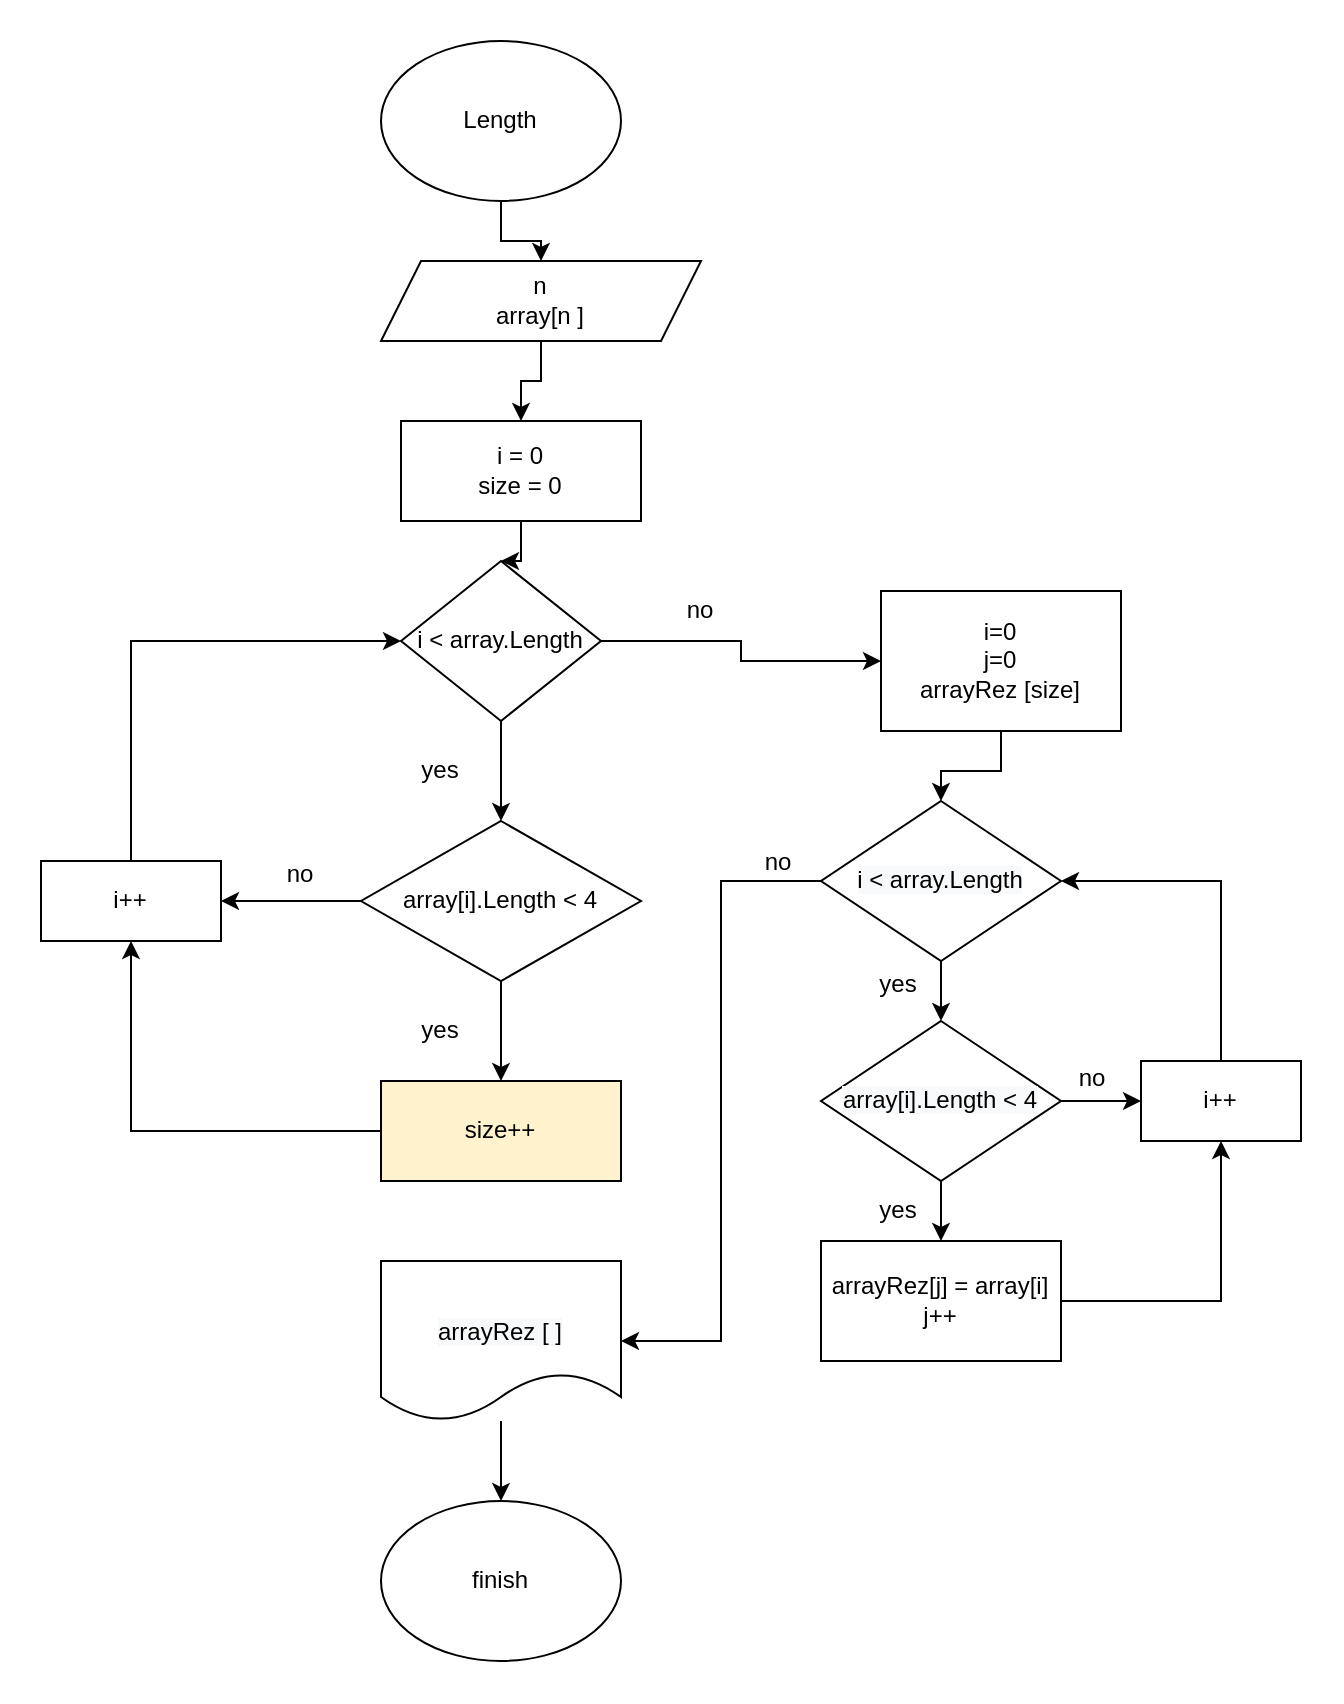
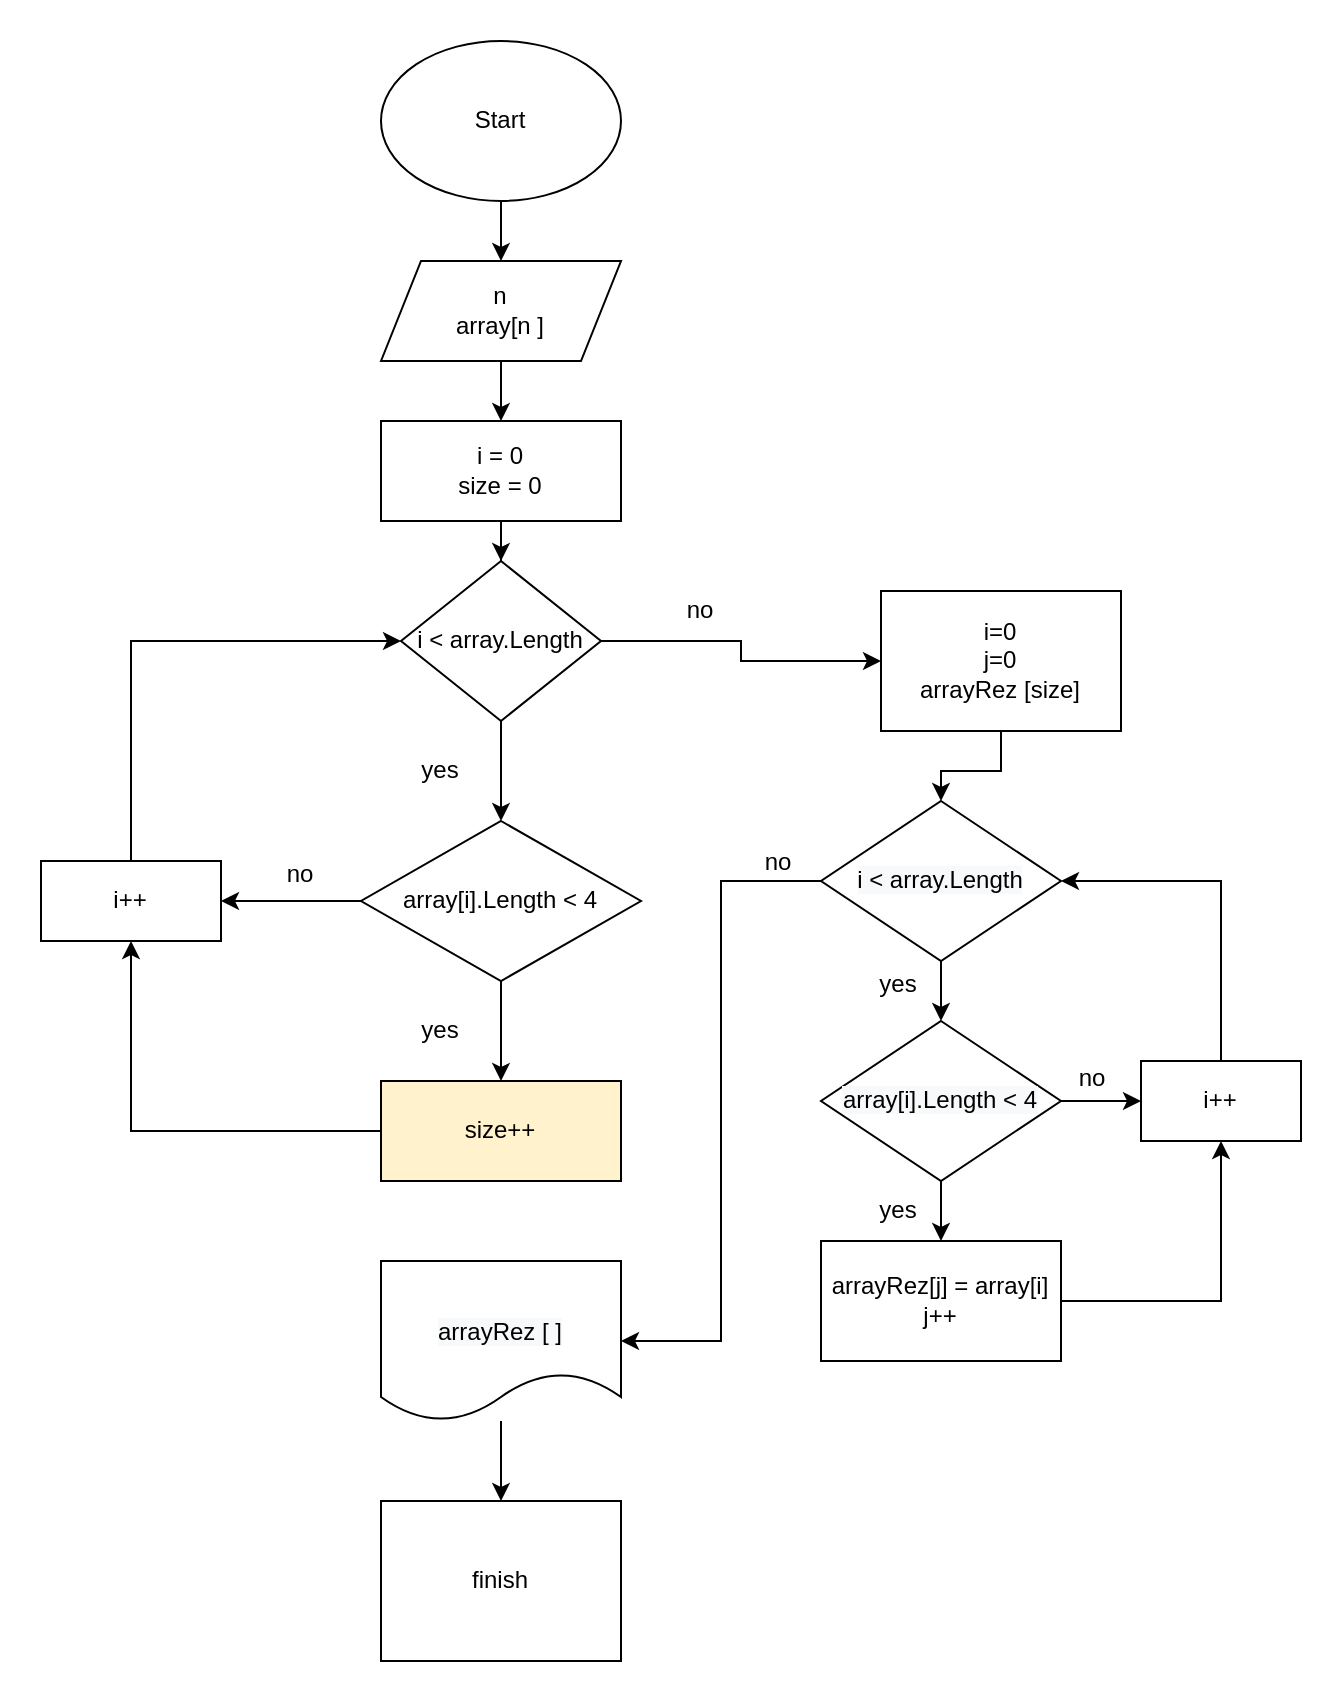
  <mxCell id="0" />
  <mxCell id="1" parent="0" />
  <mxCell id="2" style="edgeStyle=orthogonalEdgeStyle;rounded=0;orthogonalLoop=1;jettySize=auto;html=1;entryX=0.5;entryY=0;entryDx=0;entryDy=0;" edge="1" parent="1" source="3" target="5"><mxGeometry relative="1" as="geometry" /></mxCell>
- <mxCell id="3" value="Length" style="ellipse;whiteSpace=wrap;html=1;" vertex="1" parent="1"><mxGeometry x="190" y="20" width="120" height="80" as="geometry" /></mxCell>
+ <mxCell id="3" value="Start" style="ellipse;whiteSpace=wrap;html=1;" vertex="1" parent="1"><mxGeometry x="190" y="20" width="120" height="80" as="geometry" /></mxCell>
  <mxCell id="4" style="edgeStyle=orthogonalEdgeStyle;rounded=0;orthogonalLoop=1;jettySize=auto;html=1;entryX=0.5;entryY=0;entryDx=0;entryDy=0;" edge="1" parent="1" source="5" target="7"><mxGeometry relative="1" as="geometry" /></mxCell>
- <mxCell id="5" value="n&lt;br&gt;array[n ]" style="shape=parallelogram;perimeter=parallelogramPerimeter;whiteSpace=wrap;html=1;fixedSize=1;" vertex="1" parent="1"><mxGeometry x="190" y="130" width="160" height="40" as="geometry" /></mxCell>
+ <mxCell id="5" value="n&lt;br&gt;array[n ]" style="shape=parallelogram;perimeter=parallelogramPerimeter;whiteSpace=wrap;html=1;fixedSize=1;" vertex="1" parent="1"><mxGeometry x="190" y="130" width="120" height="50" as="geometry" /></mxCell>
  <mxCell id="6" style="edgeStyle=orthogonalEdgeStyle;rounded=0;orthogonalLoop=1;jettySize=auto;html=1;entryX=0.5;entryY=0;entryDx=0;entryDy=0;" edge="1" parent="1" source="7" target="10"><mxGeometry relative="1" as="geometry" /></mxCell>
- <mxCell id="7" value="i = 0&lt;br&gt;size = 0" style="rounded=0;whiteSpace=wrap;html=1;" vertex="1" parent="1"><mxGeometry x="200" y="210" width="120" height="50" as="geometry" /></mxCell>
+ <mxCell id="7" value="i = 0&lt;br&gt;size = 0" style="rounded=0;whiteSpace=wrap;html=1;" vertex="1" parent="1"><mxGeometry x="190" y="210" width="120" height="50" as="geometry" /></mxCell>
  <mxCell id="8" style="edgeStyle=orthogonalEdgeStyle;rounded=0;orthogonalLoop=1;jettySize=auto;html=1;entryX=0.5;entryY=0;entryDx=0;entryDy=0;" edge="1" parent="1" source="10" target="13"><mxGeometry relative="1" as="geometry" /></mxCell>
  <mxCell id="9" style="edgeStyle=orthogonalEdgeStyle;rounded=0;orthogonalLoop=1;jettySize=auto;html=1;entryX=0;entryY=0.5;entryDx=0;entryDy=0;" edge="1" parent="1" source="10" target="21"><mxGeometry relative="1" as="geometry" /></mxCell>
  <mxCell id="10" value="i &amp;lt; array.Length" style="rhombus;whiteSpace=wrap;html=1;" vertex="1" parent="1"><mxGeometry x="200" y="280" width="100" height="80" as="geometry" /></mxCell>
  <mxCell id="11" style="edgeStyle=orthogonalEdgeStyle;rounded=0;orthogonalLoop=1;jettySize=auto;html=1;entryX=0.5;entryY=0;entryDx=0;entryDy=0;" edge="1" parent="1" source="13" target="16"><mxGeometry relative="1" as="geometry" /></mxCell>
  <mxCell id="12" style="edgeStyle=orthogonalEdgeStyle;rounded=0;orthogonalLoop=1;jettySize=auto;html=1;" edge="1" parent="1" source="13"><mxGeometry relative="1" as="geometry"><mxPoint x="110" y="450" as="targetPoint" /></mxGeometry></mxCell>
  <mxCell id="13" value="array[i].Length &amp;lt; 4" style="rhombus;whiteSpace=wrap;html=1;" vertex="1" parent="1"><mxGeometry x="180" y="410" width="140" height="80" as="geometry" /></mxCell>
  <mxCell id="14" value="yes" style="text;html=1;strokeColor=none;fillColor=none;align=center;verticalAlign=middle;whiteSpace=wrap;rounded=0;" vertex="1" parent="1"><mxGeometry x="190" y="370" width="60" height="30" as="geometry" /></mxCell>
  <mxCell id="15" style="edgeStyle=orthogonalEdgeStyle;rounded=0;orthogonalLoop=1;jettySize=auto;html=1;entryX=0.5;entryY=1;entryDx=0;entryDy=0;" edge="1" parent="1" source="16" target="31"><mxGeometry relative="1" as="geometry" /></mxCell>
  <mxCell id="16" value="size++" style="rounded=0;whiteSpace=wrap;html=1;fillColor=#fff2cc;" vertex="1" parent="1"><mxGeometry x="190" y="540" width="120" height="50" as="geometry" /></mxCell>
  <mxCell id="17" value="yes" style="text;html=1;strokeColor=none;fillColor=none;align=center;verticalAlign=middle;whiteSpace=wrap;rounded=0;" vertex="1" parent="1"><mxGeometry x="190" y="500" width="60" height="30" as="geometry" /></mxCell>
  <mxCell id="18" value="no" style="text;html=1;strokeColor=none;fillColor=none;align=center;verticalAlign=middle;whiteSpace=wrap;rounded=0;" vertex="1" parent="1"><mxGeometry x="120" y="422" width="60" height="30" as="geometry" /></mxCell>
  <mxCell id="19" value="no" style="text;html=1;strokeColor=none;fillColor=none;align=center;verticalAlign=middle;whiteSpace=wrap;rounded=0;" vertex="1" parent="1"><mxGeometry x="320" y="290" width="60" height="30" as="geometry" /></mxCell>
  <mxCell id="20" style="edgeStyle=orthogonalEdgeStyle;rounded=0;orthogonalLoop=1;jettySize=auto;html=1;entryX=0.5;entryY=0;entryDx=0;entryDy=0;" edge="1" parent="1" source="21" target="24"><mxGeometry relative="1" as="geometry" /></mxCell>
  <mxCell id="21" value="i=0&lt;br&gt;j=0&lt;br&gt;arrayRez [size]" style="rounded=0;whiteSpace=wrap;html=1;" vertex="1" parent="1"><mxGeometry x="440" y="295" width="120" height="70" as="geometry" /></mxCell>
  <mxCell id="22" style="edgeStyle=orthogonalEdgeStyle;rounded=0;orthogonalLoop=1;jettySize=auto;html=1;entryX=0.5;entryY=0;entryDx=0;entryDy=0;" edge="1" parent="1" source="24" target="27"><mxGeometry relative="1" as="geometry" /></mxCell>
  <mxCell id="23" style="edgeStyle=orthogonalEdgeStyle;rounded=0;orthogonalLoop=1;jettySize=auto;html=1;exitX=0;exitY=0.5;exitDx=0;exitDy=0;entryX=1;entryY=0.5;entryDx=0;entryDy=0;" edge="1" parent="1" source="24" target="38"><mxGeometry relative="1" as="geometry" /></mxCell>
  <mxCell id="24" value="&lt;span style=&quot;color: rgb(0, 0, 0); font-family: Helvetica; font-size: 12px; font-style: normal; font-variant-ligatures: normal; font-variant-caps: normal; font-weight: 400; letter-spacing: normal; orphans: 2; text-align: center; text-indent: 0px; text-transform: none; widows: 2; word-spacing: 0px; -webkit-text-stroke-width: 0px; background-color: rgb(248, 249, 250); text-decoration-thickness: initial; text-decoration-style: initial; text-decoration-color: initial; float: none; display: inline !important;&quot;&gt;i &amp;lt; array.Length&lt;/span&gt;" style="rhombus;whiteSpace=wrap;html=1;" vertex="1" parent="1"><mxGeometry x="410" y="400" width="120" height="80" as="geometry" /></mxCell>
  <mxCell id="25" style="edgeStyle=orthogonalEdgeStyle;rounded=0;orthogonalLoop=1;jettySize=auto;html=1;entryX=0;entryY=0.5;entryDx=0;entryDy=0;" edge="1" parent="1" source="27" target="34"><mxGeometry relative="1" as="geometry" /></mxCell>
  <mxCell id="26" style="edgeStyle=orthogonalEdgeStyle;rounded=0;orthogonalLoop=1;jettySize=auto;html=1;exitX=0.5;exitY=1;exitDx=0;exitDy=0;entryX=0.5;entryY=0;entryDx=0;entryDy=0;" edge="1" parent="1" source="27" target="29"><mxGeometry relative="1" as="geometry" /></mxCell>
  <mxCell id="27" value="&lt;span style=&quot;color: rgb(0, 0, 0); font-family: Helvetica; font-size: 12px; font-style: normal; font-variant-ligatures: normal; font-variant-caps: normal; font-weight: 400; letter-spacing: normal; orphans: 2; text-align: center; text-indent: 0px; text-transform: none; widows: 2; word-spacing: 0px; -webkit-text-stroke-width: 0px; background-color: rgb(248, 249, 250); text-decoration-thickness: initial; text-decoration-style: initial; text-decoration-color: initial; float: none; display: inline !important;&quot;&gt;array[i].Length &amp;lt; 4&lt;/span&gt;" style="rhombus;whiteSpace=wrap;html=1;" vertex="1" parent="1"><mxGeometry x="410" y="510" width="120" height="80" as="geometry" /></mxCell>
  <mxCell id="28" style="edgeStyle=orthogonalEdgeStyle;rounded=0;orthogonalLoop=1;jettySize=auto;html=1;entryX=0.5;entryY=1;entryDx=0;entryDy=0;" edge="1" parent="1" source="29" target="34"><mxGeometry relative="1" as="geometry"><mxPoint x="610" y="590" as="targetPoint" /></mxGeometry></mxCell>
  <mxCell id="29" value="arrayRez[j] = array[i]&lt;br&gt;j++" style="rounded=0;whiteSpace=wrap;html=1;" vertex="1" parent="1"><mxGeometry x="410" y="620" width="120" height="60" as="geometry" /></mxCell>
  <mxCell id="30" style="edgeStyle=orthogonalEdgeStyle;rounded=0;orthogonalLoop=1;jettySize=auto;html=1;entryX=0;entryY=0.5;entryDx=0;entryDy=0;" edge="1" parent="1" source="31" target="10"><mxGeometry relative="1" as="geometry"><Array as="points"><mxPoint x="65" y="320" /></Array></mxGeometry></mxCell>
  <mxCell id="31" value="i++" style="rounded=0;whiteSpace=wrap;html=1;" vertex="1" parent="1"><mxGeometry x="20" y="430" width="90" height="40" as="geometry" /></mxCell>
  <mxCell id="32" value="yes" style="text;html=1;strokeColor=none;fillColor=none;align=center;verticalAlign=middle;whiteSpace=wrap;rounded=0;" vertex="1" parent="1"><mxGeometry x="419" y="477" width="60" height="30" as="geometry" /></mxCell>
  <mxCell id="33" style="edgeStyle=orthogonalEdgeStyle;rounded=0;orthogonalLoop=1;jettySize=auto;html=1;entryX=1;entryY=0.5;entryDx=0;entryDy=0;" edge="1" parent="1" source="34" target="24"><mxGeometry relative="1" as="geometry"><Array as="points"><mxPoint x="610" y="440" /></Array></mxGeometry></mxCell>
  <mxCell id="34" value="i++" style="rounded=0;whiteSpace=wrap;html=1;" vertex="1" parent="1"><mxGeometry x="570" y="530" width="80" height="40" as="geometry" /></mxCell>
  <mxCell id="35" value="no" style="text;html=1;strokeColor=none;fillColor=none;align=center;verticalAlign=middle;whiteSpace=wrap;rounded=0;" vertex="1" parent="1"><mxGeometry x="516" y="530" width="60" height="18" as="geometry" /></mxCell>
  <mxCell id="36" value="yes" style="text;html=1;strokeColor=none;fillColor=none;align=center;verticalAlign=middle;whiteSpace=wrap;rounded=0;" vertex="1" parent="1"><mxGeometry x="419" y="590" width="60" height="30" as="geometry" /></mxCell>
  <mxCell id="37" style="edgeStyle=orthogonalEdgeStyle;rounded=0;orthogonalLoop=1;jettySize=auto;html=1;entryX=0.5;entryY=0;entryDx=0;entryDy=0;" edge="1" parent="1" source="38" target="40"><mxGeometry relative="1" as="geometry" /></mxCell>
  <mxCell id="38" value="&lt;br&gt;&lt;span style=&quot;color: rgb(0, 0, 0); font-family: Helvetica; font-size: 12px; font-style: normal; font-variant-ligatures: normal; font-variant-caps: normal; font-weight: 400; letter-spacing: normal; orphans: 2; text-align: center; text-indent: 0px; text-transform: none; widows: 2; word-spacing: 0px; -webkit-text-stroke-width: 0px; background-color: rgb(248, 249, 250); text-decoration-thickness: initial; text-decoration-style: initial; text-decoration-color: initial; float: none; display: inline !important;&quot;&gt;arrayRez [ ]&lt;/span&gt;&lt;br&gt;" style="shape=document;whiteSpace=wrap;html=1;boundedLbl=1;" vertex="1" parent="1"><mxGeometry x="190" y="630" width="120" height="80" as="geometry" /></mxCell>
  <mxCell id="39" value="no" style="text;html=1;strokeColor=none;fillColor=none;align=center;verticalAlign=middle;whiteSpace=wrap;rounded=0;" vertex="1" parent="1"><mxGeometry x="359" y="422" width="60" height="18" as="geometry" /></mxCell>
- <mxCell id="40" value="finish" style="ellipse;whiteSpace=wrap;html=1;" vertex="1" parent="1"><mxGeometry x="190" y="750" width="120" height="80" as="geometry" /></mxCell>
+ <mxCell id="40" value="finish" style="whiteSpace=wrap;html=1;rounded=0;" vertex="1" parent="1"><mxGeometry x="190" y="750" width="120" height="80" as="geometry" /></mxCell>
